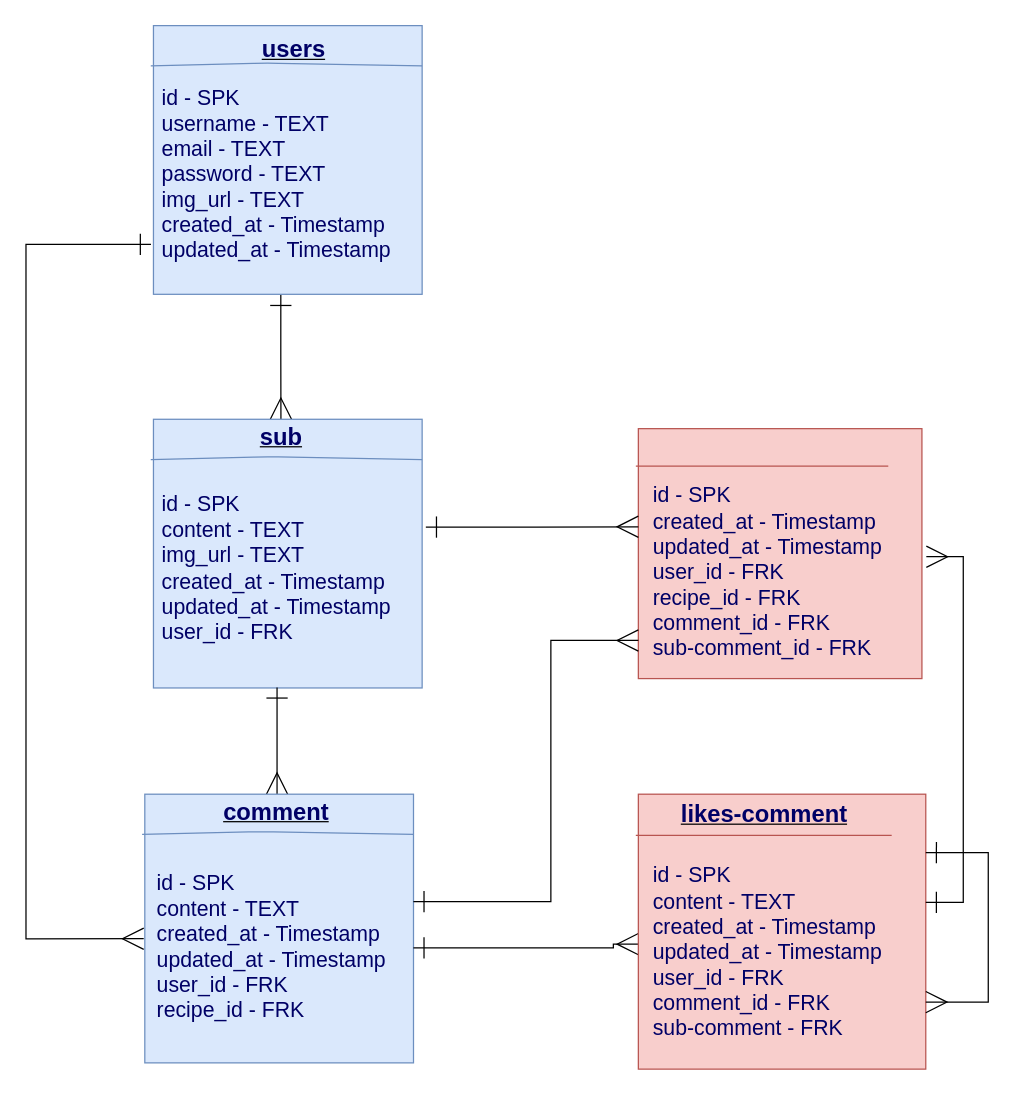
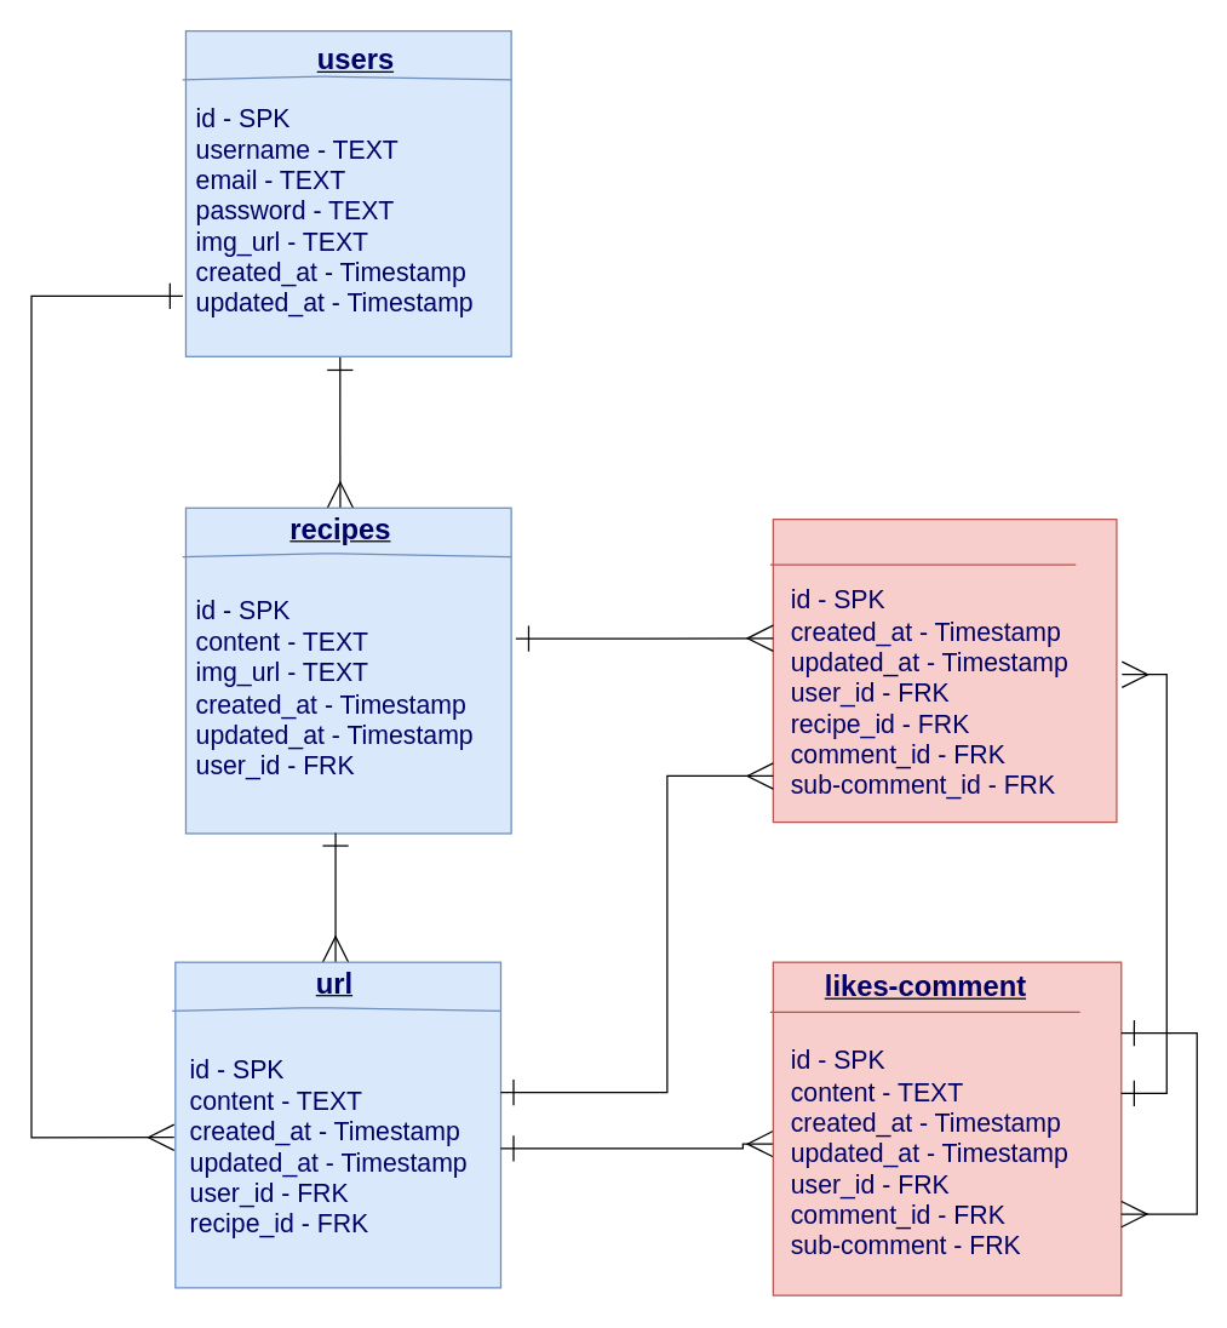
  <mxCell id="0" />
  <mxCell id="1" parent="0" />
  <mxCell id="2" style="edgeStyle=orthogonalEdgeStyle;rounded=0;orthogonalLoop=1;jettySize=auto;html=1;entryX=0.5;entryY=0;entryDx=0;entryDy=0;fontSize=17;fontColor=#663300;endArrow=ERmany;endFill=0;startSize=15;endSize=15;startArrow=ERone;startFill=0;jumpSize=0;exitX=0.474;exitY=1.002;exitDx=0;exitDy=0;exitPerimeter=0;" edge="1" parent="1" source="3" target="13"><mxGeometry relative="1" as="geometry"><mxPoint x="224" y="245" as="sourcePoint" /><Array as="points" /></mxGeometry></mxCell>
  <mxCell id="3" value="" style="whiteSpace=wrap;html=1;aspect=fixed;fillColor=#dae8fc;strokeColor=#6c8ebf;" vertex="1" parent="1"><mxGeometry x="122" y="20" width="215" height="215" as="geometry" /></mxCell>
  <mxCell id="4" value="" style="endArrow=none;html=1;exitX=-0.01;exitY=0.15;exitDx=0;exitDy=0;entryX=1;entryY=0.15;entryDx=0;entryDy=0;fillColor=#dae8fc;strokeColor=#6c8ebf;exitPerimeter=0;entryPerimeter=0;" edge="1" parent="1" source="3" target="3"><mxGeometry width="50" height="50" relative="1" as="geometry"><mxPoint x="312" y="340" as="sourcePoint" /><mxPoint x="362" y="290" as="targetPoint" /><Array as="points"><mxPoint x="212" y="50" /></Array></mxGeometry></mxCell>
  <mxCell id="5" value="&lt;b style=&quot;font-size: 19px&quot;&gt;&lt;font color=&quot;#000066&quot;&gt;users&lt;/font&gt;&lt;/b&gt;" style="text;html=1;strokeColor=none;fillColor=none;align=center;verticalAlign=middle;whiteSpace=wrap;rounded=0;fontStyle=4;fontSize=19;" vertex="1" parent="1"><mxGeometry x="199.5" y="25" width="69" height="30" as="geometry" /></mxCell>
  <mxCell id="6" value="" style="group;fillColor=#f8cecc;strokeColor=#b85450;" vertex="1" connectable="0" parent="1"><mxGeometry x="510" y="342.5" width="226.92" height="200" as="geometry" /></mxCell>
  <mxCell id="7" value="" style="endArrow=none;html=1;exitX=-0.01;exitY=0.15;exitDx=0;exitDy=0;entryX=1;entryY=0.15;entryDx=0;entryDy=0;fillColor=#f8cecc;strokeColor=#b85450;exitPerimeter=0;entryPerimeter=0;" edge="1" parent="6"><mxGeometry width="50" height="50" relative="1" as="geometry"><mxPoint x="-2" y="30.0" as="sourcePoint" /><mxPoint x="200" y="30.0" as="targetPoint" /><Array as="points" /></mxGeometry></mxCell>
  <mxCell id="8" value="&lt;font color=&quot;#000066&quot; style=&quot;font-size: 17px&quot;&gt;id - SPK&lt;br style=&quot;font-size: 17px&quot;&gt;created_at - Timestamp&lt;br style=&quot;font-size: 17px&quot;&gt;updated_at - Timestamp&lt;br style=&quot;font-size: 17px&quot;&gt;user_id - FRK&lt;br style=&quot;font-size: 17px&quot;&gt;recipe_id - FRK&lt;br&gt;comment_id - FRK&lt;br&gt;sub-comment_id - FRK&lt;br style=&quot;font-size: 17px&quot;&gt;&lt;/font&gt;" style="text;html=1;strokeColor=none;fillColor=none;align=left;verticalAlign=middle;whiteSpace=wrap;rounded=0;fontSize=17;fontColor=#663300;" vertex="1" parent="6"><mxGeometry x="10" y="42.5" width="216.92" height="145" as="geometry" /></mxCell>
  <mxCell id="9" value="" style="edgeStyle=orthogonalEdgeStyle;rounded=0;jumpSize=0;orthogonalLoop=1;jettySize=auto;html=1;startArrow=ERone;startFill=0;startSize=15;endArrow=ERmany;endFill=0;endSize=15;fontSize=17;fontColor=#663300;entryX=-0.004;entryY=0.538;entryDx=0;entryDy=0;entryPerimeter=0;" edge="1" parent="1" target="17"><mxGeometry relative="1" as="geometry"><mxPoint x="120" y="195" as="sourcePoint" /><mxPoint x="0" y="140" as="targetPoint" /><Array as="points"><mxPoint x="20" y="195" /><mxPoint x="20" y="751" /></Array></mxGeometry></mxCell>
  <mxCell id="10" value="&lt;font color=&quot;#000066&quot; style=&quot;font-size: 17px;&quot;&gt;id - SPK&lt;br style=&quot;font-size: 17px;&quot;&gt;username - TEXT&lt;br style=&quot;font-size: 17px;&quot;&gt;email - TEXT&lt;br style=&quot;font-size: 17px;&quot;&gt;password - TEXT&lt;br style=&quot;font-size: 17px;&quot;&gt;img_url - TEXT&lt;br style=&quot;font-size: 17px;&quot;&gt;created_at - Timestamp&lt;br style=&quot;font-size: 17px;&quot;&gt;updated_at - Timestamp&lt;br style=&quot;font-size: 17px;&quot;&gt;&lt;/font&gt;" style="text;html=1;strokeColor=none;fillColor=none;align=left;verticalAlign=middle;whiteSpace=wrap;rounded=0;fontSize=17;fontColor=#663300;" vertex="1" parent="1"><mxGeometry x="127" y="65" width="220" height="150" as="geometry" /></mxCell>
  <mxCell id="11" value="" style="whiteSpace=wrap;html=1;aspect=fixed;fillColor=#dae8fc;strokeColor=#6c8ebf;" vertex="1" parent="1"><mxGeometry x="122" y="335" width="215" height="215" as="geometry" /></mxCell>
  <mxCell id="12" value="" style="endArrow=none;html=1;exitX=-0.01;exitY=0.15;exitDx=0;exitDy=0;entryX=1;entryY=0.15;entryDx=0;entryDy=0;fillColor=#dae8fc;strokeColor=#6c8ebf;exitPerimeter=0;entryPerimeter=0;" edge="1" parent="1" source="11" target="11"><mxGeometry width="50" height="50" relative="1" as="geometry"><mxPoint x="312" y="655" as="sourcePoint" /><mxPoint x="362" y="605" as="targetPoint" /><Array as="points"><mxPoint x="212" y="365" /></Array></mxGeometry></mxCell>
- <mxCell id="13" value="&lt;font color=&quot;#000066&quot;&gt;&lt;b&gt;sub&lt;/b&gt;&lt;/font&gt;" style="text;html=1;strokeColor=none;fillColor=none;align=center;verticalAlign=middle;whiteSpace=wrap;rounded=0;fontStyle=4;fontSize=19;" vertex="1" parent="1"><mxGeometry x="189.5" y="335" width="69" height="30" as="geometry" /></mxCell>
+ <mxCell id="13" value="&lt;font color=&quot;#000066&quot;&gt;&lt;b&gt;recipes&lt;/b&gt;&lt;/font&gt;" style="text;html=1;strokeColor=none;fillColor=none;align=center;verticalAlign=middle;whiteSpace=wrap;rounded=0;fontStyle=4;fontSize=19;" vertex="1" parent="1"><mxGeometry x="189.5" y="335" width="69" height="30" as="geometry" /></mxCell>
  <mxCell id="14" value="" style="edgeStyle=orthogonalEdgeStyle;rounded=0;jumpSize=0;orthogonalLoop=1;jettySize=auto;html=1;startArrow=ERone;startFill=0;startSize=15;endArrow=ERmany;endFill=0;endSize=15;fontSize=17;fontColor=#663300;exitX=0.46;exitY=0.998;exitDx=0;exitDy=0;exitPerimeter=0;" edge="1" parent="1" source="11" target="19"><mxGeometry relative="1" as="geometry"><mxPoint x="220" y="555" as="sourcePoint" /><Array as="points"><mxPoint x="221" y="585" /><mxPoint x="220" y="585" /></Array></mxGeometry></mxCell>
  <mxCell id="15" style="edgeStyle=orthogonalEdgeStyle;rounded=0;jumpSize=0;orthogonalLoop=1;jettySize=auto;html=1;startArrow=ERone;startFill=0;startSize=15;endArrow=ERmany;endFill=0;endSize=15;fontSize=17;fontColor=#663300;exitX=0.968;exitY=0.275;exitDx=0;exitDy=0;exitPerimeter=0;" edge="1" parent="1" source="16"><mxGeometry relative="1" as="geometry"><mxPoint x="330" y="421" as="sourcePoint" /><mxPoint x="510" y="421" as="targetPoint" /></mxGeometry></mxCell>
  <mxCell id="16" value="&lt;font color=&quot;#000066&quot; style=&quot;font-size: 17px;&quot;&gt;id - SPK&lt;br style=&quot;font-size: 17px;&quot;&gt;content - TEXT&lt;br style=&quot;font-size: 17px;&quot;&gt;img_url - TEXT&lt;br style=&quot;font-size: 17px;&quot;&gt;created_at - Timestamp&lt;br style=&quot;font-size: 17px;&quot;&gt;updated_at - Timestamp&lt;br style=&quot;font-size: 17px;&quot;&gt;user_id - FRK&lt;br style=&quot;font-size: 17px;&quot;&gt;&lt;/font&gt;" style="text;html=1;strokeColor=none;fillColor=none;align=left;verticalAlign=middle;whiteSpace=wrap;rounded=0;fontSize=17;fontColor=#663300;" vertex="1" parent="1"><mxGeometry x="127" y="380" width="220" height="150" as="geometry" /></mxCell>
  <mxCell id="17" value="" style="whiteSpace=wrap;html=1;aspect=fixed;fillColor=#dae8fc;strokeColor=#6c8ebf;" vertex="1" parent="1"><mxGeometry x="115.08" y="635" width="215" height="215" as="geometry" /></mxCell>
  <mxCell id="18" value="" style="endArrow=none;html=1;exitX=-0.01;exitY=0.15;exitDx=0;exitDy=0;entryX=1;entryY=0.15;entryDx=0;entryDy=0;fillColor=#dae8fc;strokeColor=#6c8ebf;exitPerimeter=0;entryPerimeter=0;" edge="1" parent="1" source="17" target="17"><mxGeometry width="50" height="50" relative="1" as="geometry"><mxPoint x="308.08" y="955" as="sourcePoint" /><mxPoint x="358.08" y="905" as="targetPoint" /><Array as="points"><mxPoint x="208.08" y="665" /></Array></mxGeometry></mxCell>
- <mxCell id="19" value="&lt;b style=&quot;font-size: 19px&quot;&gt;&lt;font color=&quot;#000066&quot;&gt;comment&lt;/font&gt;&lt;/b&gt;" style="text;html=1;strokeColor=none;fillColor=none;align=center;verticalAlign=middle;whiteSpace=wrap;rounded=0;fontStyle=4;fontSize=19;" vertex="1" parent="1"><mxGeometry x="185.58" y="635" width="69" height="30" as="geometry" /></mxCell>
+ <mxCell id="19" value="&lt;b style=&quot;font-size: 19px&quot;&gt;&lt;font color=&quot;#000066&quot;&gt;url&lt;/font&gt;&lt;/b&gt;" style="text;html=1;strokeColor=none;fillColor=none;align=center;verticalAlign=middle;whiteSpace=wrap;rounded=0;fontStyle=4;fontSize=19;" vertex="1" parent="1"><mxGeometry x="185.58" y="635" width="69" height="30" as="geometry" /></mxCell>
  <mxCell id="20" style="edgeStyle=orthogonalEdgeStyle;rounded=0;jumpSize=0;orthogonalLoop=1;jettySize=auto;html=1;startArrow=ERone;startFill=0;startSize=15;endArrow=ERmany;endFill=0;endSize=15;fontSize=17;fontColor=#663300;" edge="1" parent="1"><mxGeometry relative="1" as="geometry"><mxPoint x="510" y="755" as="targetPoint" /><mxPoint x="330" y="758" as="sourcePoint" /><Array as="points"><mxPoint x="490" y="758" /></Array></mxGeometry></mxCell>
  <mxCell id="21" style="edgeStyle=orthogonalEdgeStyle;rounded=0;jumpSize=0;orthogonalLoop=1;jettySize=auto;html=1;startArrow=ERone;startFill=0;startSize=15;endArrow=ERmany;endFill=0;endSize=15;fontSize=17;fontColor=#663300;" edge="1" parent="1"><mxGeometry relative="1" as="geometry"><mxPoint x="510" y="512" as="targetPoint" /><mxPoint x="330" y="721" as="sourcePoint" /><Array as="points"><mxPoint x="440" y="721" /><mxPoint x="440" y="512" /></Array></mxGeometry></mxCell>
  <mxCell id="22" value="&lt;font color=&quot;#000066&quot; style=&quot;font-size: 17px;&quot;&gt;id - SPK&lt;br style=&quot;font-size: 17px;&quot;&gt;content - TEXT&lt;br style=&quot;font-size: 17px;&quot;&gt;created_at - Timestamp&lt;br style=&quot;font-size: 17px;&quot;&gt;updated_at - Timestamp&lt;br style=&quot;font-size: 17px;&quot;&gt;user_id - FRK&lt;br style=&quot;font-size: 17px;&quot;&gt;recipe_id - FRK&lt;br style=&quot;font-size: 17px;&quot;&gt;&lt;/font&gt;" style="text;html=1;strokeColor=none;fillColor=none;align=left;verticalAlign=middle;whiteSpace=wrap;rounded=0;fontSize=17;fontColor=#663300;" vertex="1" parent="1"><mxGeometry x="123.08" y="685" width="216.92" height="145" as="geometry" /></mxCell>
  <mxCell id="23" value="" style="group;fillColor=#f8cecc;strokeColor=#b85450;" vertex="1" connectable="0" parent="1"><mxGeometry x="510" y="635" width="230" height="220" as="geometry" /></mxCell>
  <mxCell id="24" value="" style="endArrow=none;html=1;exitX=-0.01;exitY=0.15;exitDx=0;exitDy=0;entryX=1;entryY=0.15;entryDx=0;entryDy=0;fillColor=#f8cecc;strokeColor=#b85450;exitPerimeter=0;entryPerimeter=0;" edge="1" parent="23"><mxGeometry width="50" height="50" relative="1" as="geometry"><mxPoint x="-2.027" y="33.0" as="sourcePoint" /><mxPoint x="202.715" y="33.0" as="targetPoint" /><Array as="points" /></mxGeometry></mxCell>
  <mxCell id="25" value="&lt;b style=&quot;font-size: 19px&quot;&gt;&lt;font color=&quot;#000066&quot;&gt;likes-comment&lt;/font&gt;&lt;/b&gt;" style="text;html=1;align=center;verticalAlign=middle;whiteSpace=wrap;rounded=0;fontStyle=4;fontSize=19;" vertex="1" parent="23"><mxGeometry x="20.271" width="162.172" height="33" as="geometry" /></mxCell>
  <mxCell id="26" value="&lt;font color=&quot;#000066&quot; style=&quot;font-size: 17px&quot;&gt;id - SPK&lt;br&gt;content - TEXT&lt;br style=&quot;font-size: 17px&quot;&gt;created_at - Timestamp&lt;br style=&quot;font-size: 17px&quot;&gt;updated_at - Timestamp&lt;br style=&quot;font-size: 17px&quot;&gt;user_id - FRK&lt;br&gt;comment_id - FRK&lt;br&gt;sub-comment - FRK&lt;br style=&quot;font-size: 17px&quot;&gt;&lt;/font&gt;" style="text;html=1;strokeColor=none;fillColor=none;align=left;verticalAlign=middle;whiteSpace=wrap;rounded=0;fontSize=17;fontColor=#663300;" vertex="1" parent="23"><mxGeometry x="10.136" y="46.75" width="219.864" height="159.5" as="geometry" /></mxCell>
  <mxCell id="27" style="edgeStyle=orthogonalEdgeStyle;rounded=0;jumpSize=0;orthogonalLoop=1;jettySize=auto;html=1;exitX=1;exitY=0;exitDx=0;exitDy=0;entryX=1;entryY=0.75;entryDx=0;entryDy=0;startArrow=ERone;startFill=0;startSize=15;endArrow=ERmany;endFill=0;endSize=15;fontSize=17;fontColor=#663300;" edge="1" parent="23" source="26" target="26"><mxGeometry relative="1" as="geometry"><Array as="points"><mxPoint x="280" y="47" /><mxPoint x="280" y="166" /></Array></mxGeometry></mxCell>
  <mxCell id="28" style="edgeStyle=orthogonalEdgeStyle;rounded=0;jumpSize=0;orthogonalLoop=1;jettySize=auto;html=1;exitX=1;exitY=0.25;exitDx=0;exitDy=0;startArrow=ERone;startFill=0;startSize=15;endArrow=ERmany;endFill=0;endSize=15;fontSize=17;fontColor=#663300;" edge="1" parent="1" source="26"><mxGeometry relative="1" as="geometry"><mxPoint x="740.429" y="445" as="targetPoint" /><Array as="points"><mxPoint x="770" y="722" /><mxPoint x="770" y="445" /></Array></mxGeometry></mxCell>
